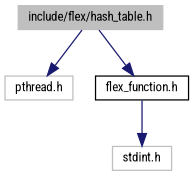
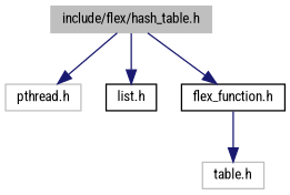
  digraph {
    fontname="Roboto Condensed"
    node [color=grey75 fillcolor=white fontname="Roboto Condensed" fontsize=10 shape=record style=filled]
    edge [color=midnightblue fontname="Roboto Condensed" fontsize=10 labelfontname=Helvetica labelfontsize=10 style=solid]
    n1 [fillcolor=grey75 fontcolor=black height=0.2 label="include/flex/hash_table.h" width=0.4]
    n2 [height=0.2 label="pthread.h" width=0.4]
+   n3 [color=black height=0.2 label="list.h" width=0.4]
    n4 [color=black height=0.2 label="flex_function.h" width=0.4]
-   n5 [height=0.2 label="stdint.h" width=0.4]
+   n5 [height=0.2 label="table.h" width=0.4]
    n1 -> n2
+   n1 -> n3
    n1 -> n4
    n4 -> n5
  }
